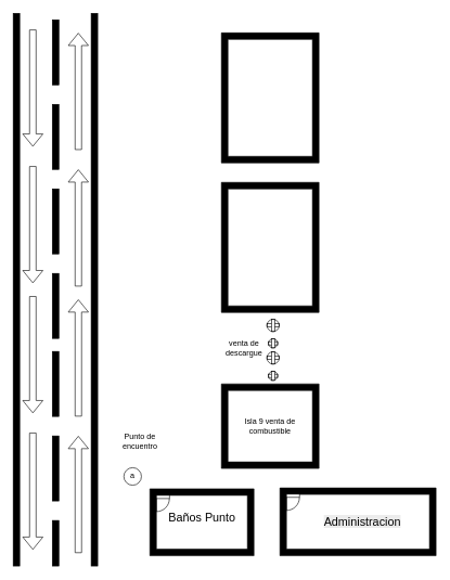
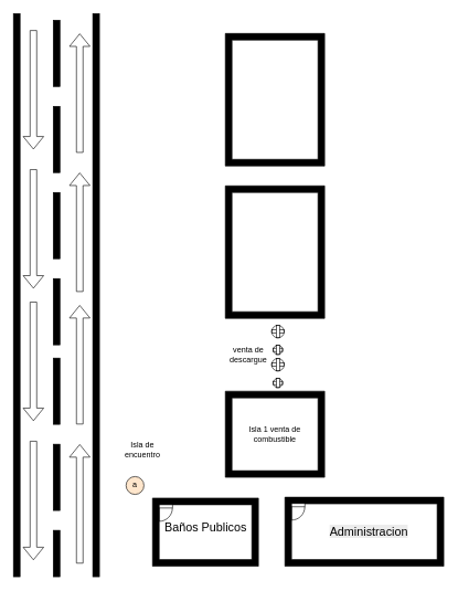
  <mxCell id="0" />
  <mxCell id="1" parent="0" />
  <mxCell id="2" value="" style="group" vertex="1" connectable="0" parent="1"><mxGeometry x="230" y="751.35" width="160" height="102.86" as="geometry" /></mxCell>
  <mxCell id="3" value="" style="verticalLabelPosition=bottom;html=1;verticalAlign=top;align=center;shape=mxgraph.floorplan.room;fillColor=strokeColor;" vertex="1" parent="2"><mxGeometry width="160" height="102.86" as="geometry" /></mxCell>
- <mxCell id="4" value="&lt;font style=&quot;font-size: 18px;&quot;&gt;Baños Punto&lt;/font&gt;" style="text;strokeColor=none;align=center;fillColor=none;html=1;verticalAlign=middle;whiteSpace=wrap;rounded=0;" vertex="1" parent="2"><mxGeometry x="7.619" y="19.286" width="144.762" height="51.43" as="geometry" /></mxCell>
+ <mxCell id="4" value="&lt;font style=&quot;font-size: 18px;&quot;&gt;Baños Publicos&lt;/font&gt;" style="text;strokeColor=none;align=center;fillColor=none;html=1;verticalAlign=middle;whiteSpace=wrap;rounded=0;" vertex="1" parent="2"><mxGeometry x="7.619" y="19.286" width="144.762" height="51.43" as="geometry" /></mxCell>
  <mxCell id="5" value="" style="verticalLabelPosition=bottom;html=1;verticalAlign=top;align=center;shape=mxgraph.floorplan.doorLeft;aspect=fixed;" vertex="1" parent="2"><mxGeometry x="10" y="10" width="20" height="21.25" as="geometry" /></mxCell>
  <mxCell id="6" value="" style="group" vertex="1" connectable="0" parent="1"><mxGeometry x="430" y="750" width="240" height="104.21" as="geometry" /></mxCell>
  <mxCell id="7" value="" style="verticalLabelPosition=bottom;html=1;verticalAlign=top;align=center;shape=mxgraph.floorplan.room;fillColor=strokeColor;" vertex="1" parent="6"><mxGeometry width="240" height="104.21" as="geometry" /></mxCell>
  <mxCell id="8" value="" style="verticalLabelPosition=bottom;html=1;verticalAlign=top;align=center;shape=mxgraph.floorplan.doorLeft;aspect=fixed;" vertex="1" parent="6"><mxGeometry x="10" y="9.55" width="20" height="21.25" as="geometry" /></mxCell>
  <mxCell id="9" value="&lt;span style=&quot;color: rgb(0, 0, 0); font-family: Helvetica; font-size: 18px; font-style: normal; font-variant-ligatures: normal; font-variant-caps: normal; font-weight: 400; letter-spacing: normal; orphans: 2; text-indent: 0px; text-transform: none; widows: 2; word-spacing: 0px; -webkit-text-stroke-width: 0px; white-space: normal; background-color: rgb(236, 236, 236); text-decoration-thickness: initial; text-decoration-style: initial; text-decoration-color: initial; float: none; display: inline !important;&quot;&gt;Administracion&lt;/span&gt;" style="text;whiteSpace=wrap;html=1;align=center;verticalAlign=middle;" vertex="1" parent="6"><mxGeometry x="20" y="8.68" width="213.68" height="86.84" as="geometry" /></mxCell>
  <mxCell id="10" value="" style="group" vertex="1" connectable="0" parent="1"><mxGeometry x="20" width="129.44" height="850" as="geometry" y="20" /></mxCell>
  <mxCell id="11" value="" style="verticalLabelPosition=bottom;html=1;verticalAlign=top;align=center;shape=mxgraph.floorplan.wall;fillColor=strokeColor;direction=south;" vertex="1" parent="10"><mxGeometry width="9.58" height="850" as="geometry" /></mxCell>
  <mxCell id="12" value="" style="verticalLabelPosition=bottom;html=1;verticalAlign=top;align=center;shape=mxgraph.floorplan.wall;fillColor=strokeColor;direction=south;" vertex="1" parent="10"><mxGeometry x="120" width="9.44" height="850" as="geometry" /></mxCell>
  <mxCell id="13" value="" style="verticalLabelPosition=bottom;html=1;verticalAlign=top;align=center;shape=mxgraph.floorplan.wall;fillColor=strokeColor;direction=south;" vertex="1" parent="10"><mxGeometry x="60" y="140" width="10" height="100" as="geometry" /></mxCell>
  <mxCell id="14" value="" style="verticalLabelPosition=bottom;html=1;verticalAlign=top;align=center;shape=mxgraph.floorplan.wall;fillColor=strokeColor;direction=south;" vertex="1" parent="10"><mxGeometry x="60" y="270" width="10" height="100" as="geometry" /></mxCell>
  <mxCell id="15" value="" style="verticalLabelPosition=bottom;html=1;verticalAlign=top;align=center;shape=mxgraph.floorplan.wall;fillColor=strokeColor;direction=south;" vertex="1" parent="10"><mxGeometry x="60" y="400" width="10" height="100" as="geometry" /></mxCell>
  <mxCell id="16" value="" style="verticalLabelPosition=bottom;html=1;verticalAlign=top;align=center;shape=mxgraph.floorplan.wall;fillColor=strokeColor;direction=south;" vertex="1" parent="10"><mxGeometry x="60" y="520" width="10" height="100" as="geometry" /></mxCell>
  <mxCell id="17" value="" style="verticalLabelPosition=bottom;html=1;verticalAlign=top;align=center;shape=mxgraph.floorplan.wall;fillColor=strokeColor;direction=south;" vertex="1" parent="10"><mxGeometry x="60" y="650" width="10" height="100" as="geometry" /></mxCell>
  <mxCell id="18" value="" style="verticalLabelPosition=bottom;html=1;verticalAlign=top;align=center;shape=mxgraph.floorplan.wall;fillColor=strokeColor;direction=south;" vertex="1" parent="10"><mxGeometry x="60" y="10" width="10" height="100" as="geometry" /></mxCell>
  <mxCell id="19" value="" style="verticalLabelPosition=bottom;html=1;verticalAlign=top;align=center;shape=mxgraph.floorplan.wall;fillColor=strokeColor;direction=south;" vertex="1" parent="10"><mxGeometry x="60" y="780" width="10" height="70" as="geometry" /></mxCell>
  <mxCell id="20" value="" style="shape=flexArrow;endArrow=classic;html=1;rounded=0;" edge="1" parent="10"><mxGeometry width="50" height="50" relative="1" as="geometry"><mxPoint x="100" y="830" as="sourcePoint" /><mxPoint x="100" y="650" as="targetPoint" /></mxGeometry></mxCell>
  <mxCell id="21" value="" style="shape=flexArrow;endArrow=classic;html=1;rounded=0;" edge="1" parent="10"><mxGeometry width="50" height="50" relative="1" as="geometry"><mxPoint x="100" y="620" as="sourcePoint" /><mxPoint x="100" y="440" as="targetPoint" /></mxGeometry></mxCell>
  <mxCell id="22" value="" style="shape=flexArrow;endArrow=classic;html=1;rounded=0;" edge="1" parent="10"><mxGeometry width="50" height="50" relative="1" as="geometry"><mxPoint x="100" y="420" as="sourcePoint" /><mxPoint x="100" y="240" as="targetPoint" /></mxGeometry></mxCell>
  <mxCell id="23" value="" style="shape=flexArrow;endArrow=classic;html=1;rounded=0;" edge="1" parent="10"><mxGeometry width="50" height="50" relative="1" as="geometry"><mxPoint x="100" y="210" as="sourcePoint" /><mxPoint x="100" y="30" as="targetPoint" /></mxGeometry></mxCell>
  <mxCell id="24" value="" style="shape=flexArrow;endArrow=none;html=1;rounded=0;startArrow=block;endFill=0;" edge="1" parent="10"><mxGeometry width="50" height="50" relative="1" as="geometry"><mxPoint x="30" y="825" as="sourcePoint" /><mxPoint x="30" y="645" as="targetPoint" /></mxGeometry></mxCell>
  <mxCell id="25" value="" style="shape=flexArrow;endArrow=none;html=1;rounded=0;startArrow=block;endFill=0;" edge="1" parent="10"><mxGeometry width="50" height="50" relative="1" as="geometry"><mxPoint x="30" y="615" as="sourcePoint" /><mxPoint x="30" y="435" as="targetPoint" /></mxGeometry></mxCell>
  <mxCell id="26" value="" style="shape=flexArrow;endArrow=none;html=1;rounded=0;startArrow=block;endFill=0;" edge="1" parent="10"><mxGeometry width="50" height="50" relative="1" as="geometry"><mxPoint x="30" y="415" as="sourcePoint" /><mxPoint x="30" y="235" as="targetPoint" /></mxGeometry></mxCell>
  <mxCell id="27" value="" style="shape=flexArrow;endArrow=none;html=1;rounded=0;startArrow=block;endFill=0;" edge="1" parent="10"><mxGeometry width="50" height="50" relative="1" as="geometry"><mxPoint x="30" y="205" as="sourcePoint" /><mxPoint x="30" y="25" as="targetPoint" /></mxGeometry></mxCell>
  <mxCell id="28" value="" style="group" vertex="1" connectable="0" parent="1"><mxGeometry x="180" y="650" width="70" height="95.79" as="geometry" /></mxCell>
- <mxCell id="29" value="a" style="ellipse;whiteSpace=wrap;html=1;aspect=fixed;" vertex="1" parent="28"><mxGeometry x="10" y="68.79" width="27" height="27" as="geometry" /></mxCell>
- <mxCell id="30" value="Punto de encuentro" style="text;strokeColor=none;align=center;fillColor=none;html=1;verticalAlign=middle;whiteSpace=wrap;rounded=0;" vertex="1" parent="28"><mxGeometry width="70" height="55" as="geometry" /></mxCell>
+ <mxCell id="29" value="a" style="ellipse;whiteSpace=wrap;html=1;aspect=fixed;fillColor=#ffe6cc;" vertex="1" parent="28"><mxGeometry x="10" y="68.79" width="27" height="27" as="geometry" /></mxCell>
+ <mxCell id="30" value="Isla de encuentro" style="text;strokeColor=none;align=center;fillColor=none;html=1;verticalAlign=middle;whiteSpace=wrap;rounded=0;" vertex="1" parent="28"><mxGeometry width="70" height="55" as="geometry" /></mxCell>
  <mxCell id="31" value="" style="group" vertex="1" connectable="0" parent="1"><mxGeometry x="340" y="590" width="150" height="130" as="geometry" /></mxCell>
  <mxCell id="32" value="" style="verticalLabelPosition=bottom;html=1;verticalAlign=top;align=center;shape=mxgraph.floorplan.room;fillColor=strokeColor;" vertex="1" parent="31"><mxGeometry width="150" height="130" as="geometry" /></mxCell>
- <mxCell id="33" value="Isla 9 venta de combustible" style="text;strokeColor=none;align=center;fillColor=none;html=1;verticalAlign=middle;whiteSpace=wrap;rounded=0;" vertex="1" parent="31"><mxGeometry x="10" y="10" width="130" height="110" as="geometry" /></mxCell>
+ <mxCell id="33" value="Isla 1 venta de combustible" style="text;strokeColor=none;align=center;fillColor=none;html=1;verticalAlign=middle;whiteSpace=wrap;rounded=0;" vertex="1" parent="31"><mxGeometry x="10" y="10" width="130" height="110" as="geometry" /></mxCell>
  <mxCell id="34" value="" style="group" vertex="1" connectable="0" parent="1"><mxGeometry x="340" y="480" width="88.83" height="110" as="geometry" /></mxCell>
  <mxCell id="35" value="" style="group" vertex="1" connectable="0" parent="34"><mxGeometry x="70" y="10" width="18.83" height="45" as="geometry" /></mxCell>
  <mxCell id="36" value="" style="verticalLabelPosition=bottom;html=1;verticalAlign=top;align=center;shape=mxgraph.floorplan.doorRevolving;aspect=fixed;" vertex="1" parent="35"><mxGeometry x="2.36" y="30" width="14.12" height="15" as="geometry" /></mxCell>
  <mxCell id="37" value="" style="verticalLabelPosition=bottom;html=1;verticalAlign=top;align=center;shape=mxgraph.floorplan.doorRevolving;aspect=fixed;" vertex="1" parent="35"><mxGeometry width="18.83" height="20" as="geometry" /></mxCell>
  <mxCell id="38" value="" style="group" vertex="1" connectable="0" parent="34"><mxGeometry x="70" y="60" width="18.83" height="45" as="geometry" /></mxCell>
  <mxCell id="39" value="" style="verticalLabelPosition=bottom;html=1;verticalAlign=top;align=center;shape=mxgraph.floorplan.doorRevolving;aspect=fixed;" vertex="1" parent="38"><mxGeometry x="2.36" y="30" width="14.12" height="15" as="geometry" /></mxCell>
  <mxCell id="40" value="" style="verticalLabelPosition=bottom;html=1;verticalAlign=top;align=center;shape=mxgraph.floorplan.doorRevolving;aspect=fixed;" vertex="1" parent="38"><mxGeometry width="18.83" height="20" as="geometry" /></mxCell>
  <mxCell id="41" value="venta de descargue" style="text;strokeColor=none;align=center;fillColor=none;html=1;verticalAlign=middle;whiteSpace=wrap;rounded=0;" vertex="1" parent="34"><mxGeometry width="70" height="110" as="geometry" /></mxCell>
  <mxCell id="42" value="" style="group" vertex="1" connectable="0" parent="1"><mxGeometry x="340" y="50" width="150" height="200" as="geometry" /></mxCell>
  <mxCell id="43" value="" style="verticalLabelPosition=bottom;html=1;verticalAlign=top;align=center;shape=mxgraph.floorplan.room;fillColor=strokeColor;" vertex="1" parent="42"><mxGeometry width="150" height="200" as="geometry" /></mxCell>
  <mxCell id="44" value="" style="group" vertex="1" connectable="0" parent="1"><mxGeometry x="340" y="280" width="150" height="200" as="geometry" /></mxCell>
  <mxCell id="45" value="" style="verticalLabelPosition=bottom;html=1;verticalAlign=top;align=center;shape=mxgraph.floorplan.room;fillColor=strokeColor;" vertex="1" parent="44"><mxGeometry width="150" height="200" as="geometry" /></mxCell>
